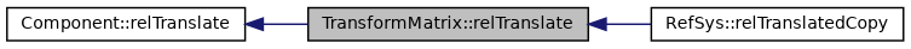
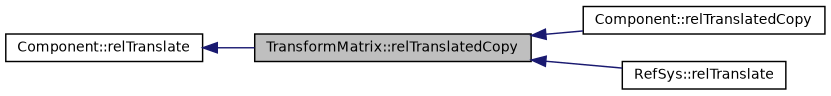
  digraph {
    rankdir=LR
    node [color=black fillcolor=white fontname=Helvetica fontsize=10 shape=record style=filled]
    edge [color=midnightblue dir=back fontname=Helvetica fontsize=10 labelfontname=Helvetica labelfontsize=10 style=solid]
-   n1 [fillcolor=grey75 fontcolor=black height=0.2 label="TransformMatrix::relTranslate" width=0.4]
-   n2 [height=0.2 label="RefSys::relTranslatedCopy" width=0.4]
+   n1 [fillcolor=grey75 fontcolor=black height=0.2 label="TransformMatrix::relTranslatedCopy" width=0.4]
+   n2 [height=0.2 label="Component::relTranslatedCopy" width=0.4]
+   n3 [height=0.2 label="RefSys::relTranslate" width=0.4]
    n4 [height=0.2 label="Component::relTranslate" width=0.4]
    n1 -> n2
+   n1 -> n3
    n4 -> n1
  }
